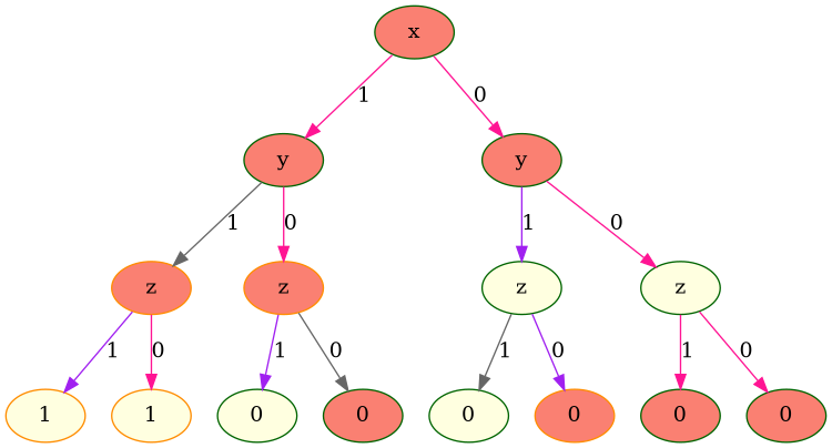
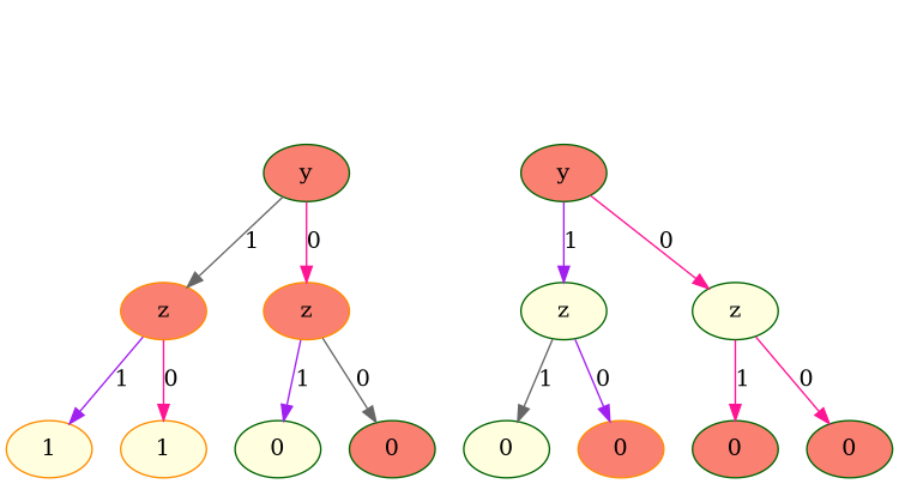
  digraph {
    node [style=filled fillcolor=salmon color=darkgreen]
    edge [color=deeppink]
-   n1 [label=x]
    n2 [label=y]
    n3 [label=y]
    n4 [label=z color=darkorange]
    n5 [label=z color=darkorange]
    n6 [label=z fillcolor=lightyellow]
    n7 [label=z fillcolor=lightyellow]
    n8 [label=1 fillcolor=lightyellow color=darkorange]
    n9 [label=1 fillcolor=lightyellow color=darkorange]
    n10 [label=0 fillcolor=lightyellow]
    n11 [label=0]
    n12 [label=0 fillcolor=lightyellow]
    n13 [label=0 color=darkorange]
    n14 [label=0]
    n15 [label=0]
-   n1 -> n2 [label=1]
-   n1 -> n3 [label=0]
    n2 -> n4 [label=1 color=gray40]
    n2 -> n5 [label=0]
    n3 -> n6 [label=1 color=purple]
    n3 -> n7 [label=0]
    n4 -> n8 [label=1 color=purple]
    n4 -> n9 [label=0]
    n5 -> n10 [label=1 color=purple]
    n5 -> n11 [label=0 color=gray40]
    n6 -> n12 [label=1 color=gray40]
    n6 -> n13 [label=0 color=purple]
    n7 -> n14 [label=1]
    n7 -> n15 [label=0]
  }
